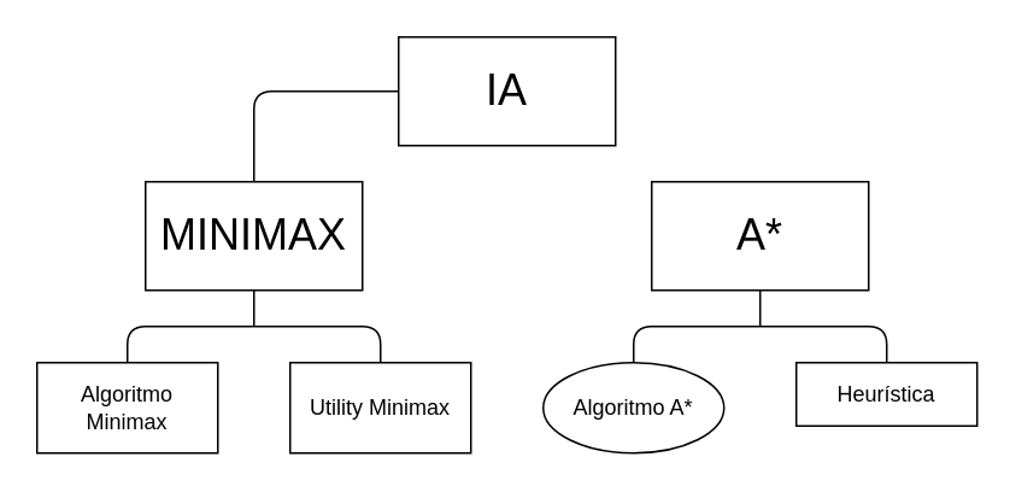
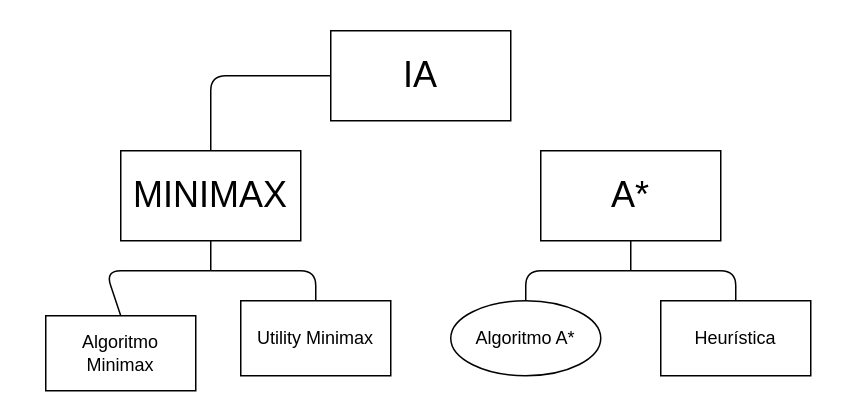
  <mxCell id="0" />
  <mxCell id="1" parent="0" />
  <mxCell id="2" value="&lt;p&gt;&lt;font face=&quot;Helvetica&quot; style=&quot;font-size: 24px&quot;&gt;IA&lt;/font&gt;&lt;/p&gt;" style="rounded=0;whiteSpace=wrap;html=1;" parent="1" vertex="1"><mxGeometry x="220" y="20" width="120" height="60" as="geometry" /></mxCell>
  <mxCell id="3" value="&lt;pre style=&quot;font-size: 24px&quot;&gt;&lt;font face=&quot;Helvetica&quot;&gt;MINIMAX&lt;/font&gt;&lt;/pre&gt;" style="rounded=0;whiteSpace=wrap;html=1;" parent="1" vertex="1"><mxGeometry x="80" y="100" width="120" height="60" as="geometry" /></mxCell>
  <mxCell id="4" value="&lt;pre&gt;&lt;font style=&quot;font-size: 24px&quot; face=&quot;Helvetica&quot;&gt;A*&lt;/font&gt;&lt;/pre&gt;" style="rounded=0;whiteSpace=wrap;html=1;" parent="1" vertex="1"><mxGeometry x="360" y="100" width="120" height="60" as="geometry" /></mxCell>
- <mxCell id="5" value="Algoritmo Minimax" style="rounded=0;whiteSpace=wrap;html=1;aspect=fixed;" parent="1" vertex="1"><mxGeometry x="20" y="200" width="100" height="50" as="geometry" /></mxCell>
+ <mxCell id="5" value="Algoritmo Minimax" style="rounded=0;whiteSpace=wrap;html=1;aspect=fixed;" parent="1" vertex="1"><mxGeometry x="30" y="210" width="100" height="50" as="geometry" /></mxCell>
  <mxCell id="6" value="Utility Minimax&lt;br&gt;" style="rounded=0;whiteSpace=wrap;html=1;aspect=fixed;" parent="1" vertex="1"><mxGeometry x="160" y="200" width="100" height="50" as="geometry" /></mxCell>
  <mxCell id="7" value="Algoritmo A*" style="ellipse;whiteSpace=wrap;html=1;aspect=fixed;" parent="1" vertex="1"><mxGeometry x="300" y="200" width="100" height="50" as="geometry" /></mxCell>
- <mxCell id="8" value="Heurística" style="rounded=0;whiteSpace=wrap;html=1;aspect=fixed;" parent="1" vertex="1"><mxGeometry x="440" y="200" width="100" height="35" as="geometry" /></mxCell>
+ <mxCell id="8" value="Heurística" style="rounded=0;whiteSpace=wrap;html=1;aspect=fixed;" parent="1" vertex="1"><mxGeometry x="440" y="200" width="100" height="50" as="geometry" /></mxCell>
  <mxCell id="9" value="" style="endArrow=none;html=1;exitX=0;exitY=0.5;exitDx=0;exitDy=0;entryX=0.5;entryY=0;entryDx=0;entryDy=0;" parent="1" source="2" target="3" edge="1"><mxGeometry width="50" height="50" relative="1" as="geometry"><mxPoint x="20" y="320" as="sourcePoint" /><mxPoint x="-60" y="90" as="targetPoint" /><Array as="points"><mxPoint x="140" y="50" /></Array></mxGeometry></mxCell>
  <mxCell id="10" value="" style="endArrow=none;html=1;entryX=0.5;entryY=0;entryDx=0;entryDy=0;" parent="1" target="5" edge="1"><mxGeometry width="50" height="50" relative="1" as="geometry"><mxPoint x="140" y="180" as="sourcePoint" /><mxPoint x="70" y="270" as="targetPoint" /><Array as="points"><mxPoint x="70" y="180" /></Array></mxGeometry></mxCell>
  <mxCell id="11" value="" style="endArrow=none;html=1;entryX=0.5;entryY=0;entryDx=0;entryDy=0;" parent="1" target="6" edge="1"><mxGeometry width="50" height="50" relative="1" as="geometry"><mxPoint x="140" y="180" as="sourcePoint" /><mxPoint x="70" y="270" as="targetPoint" /><Array as="points"><mxPoint x="210" y="180" /></Array></mxGeometry></mxCell>
  <mxCell id="12" value="" style="endArrow=none;html=1;exitX=0.5;exitY=1;exitDx=0;exitDy=0;" parent="1" source="3" edge="1"><mxGeometry width="50" height="50" relative="1" as="geometry"><mxPoint x="20" y="320" as="sourcePoint" /><mxPoint x="140" y="180" as="targetPoint" /></mxGeometry></mxCell>
  <mxCell id="13" value="" style="endArrow=none;html=1;entryX=0.5;entryY=0;entryDx=0;entryDy=0;" parent="1" target="7" edge="1"><mxGeometry width="50" height="50" relative="1" as="geometry"><mxPoint x="420" y="180" as="sourcePoint" /><mxPoint x="70" y="270" as="targetPoint" /><Array as="points"><mxPoint x="350" y="180" /></Array></mxGeometry></mxCell>
  <mxCell id="14" value="" style="endArrow=none;html=1;entryX=0.5;entryY=0;entryDx=0;entryDy=0;" parent="1" target="8" edge="1"><mxGeometry width="50" height="50" relative="1" as="geometry"><mxPoint x="420" y="180" as="sourcePoint" /><mxPoint x="70" y="270" as="targetPoint" /><Array as="points"><mxPoint x="490" y="180" /></Array></mxGeometry></mxCell>
  <mxCell id="15" value="" style="endArrow=none;html=1;entryX=0.5;entryY=1;entryDx=0;entryDy=0;" parent="1" target="4" edge="1"><mxGeometry width="50" height="50" relative="1" as="geometry"><mxPoint x="420" y="180" as="sourcePoint" /><mxPoint x="70" y="340" as="targetPoint" /></mxGeometry></mxCell>
